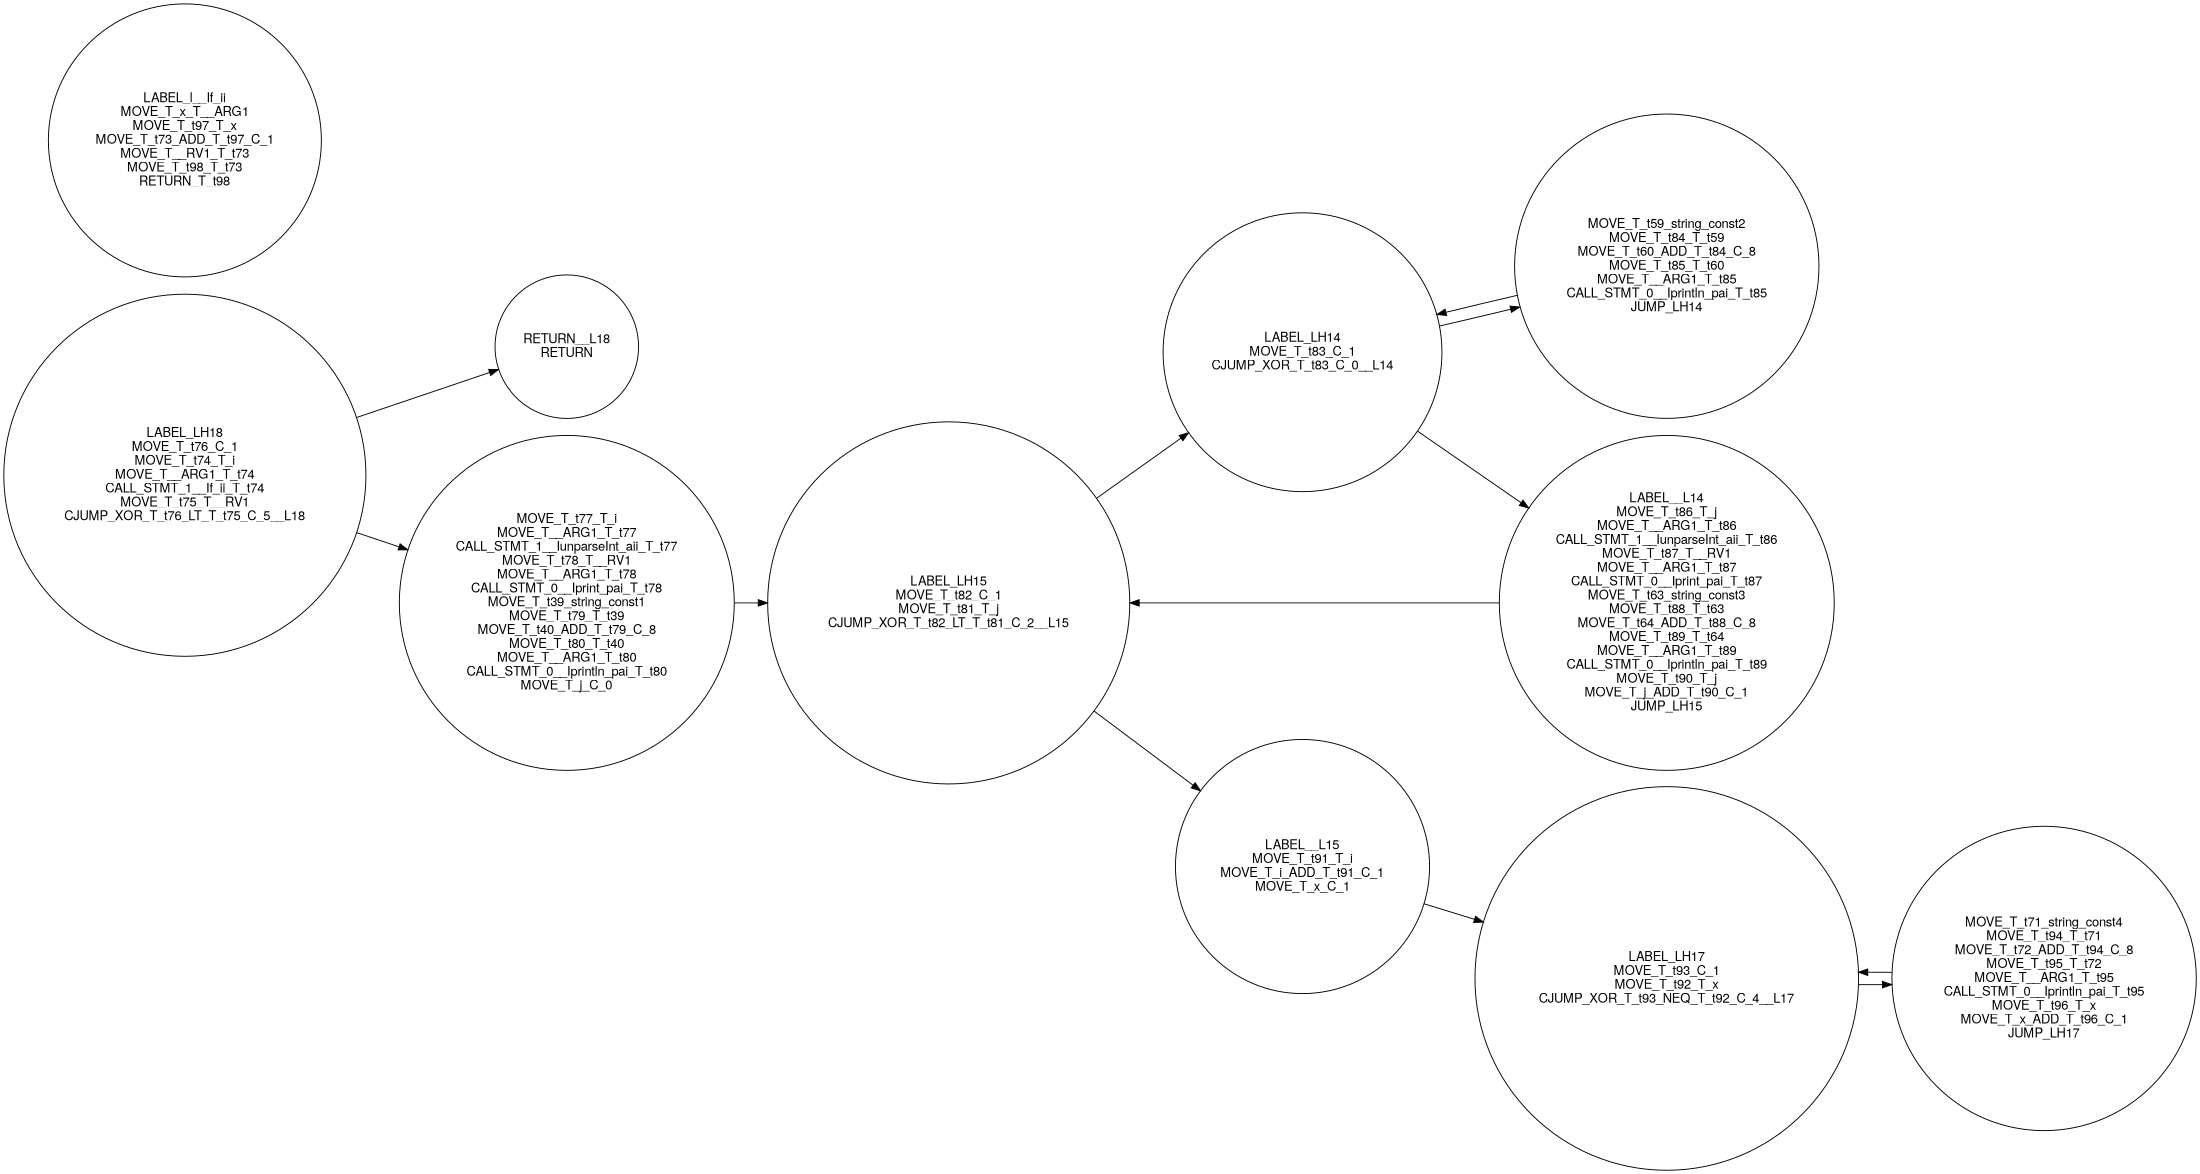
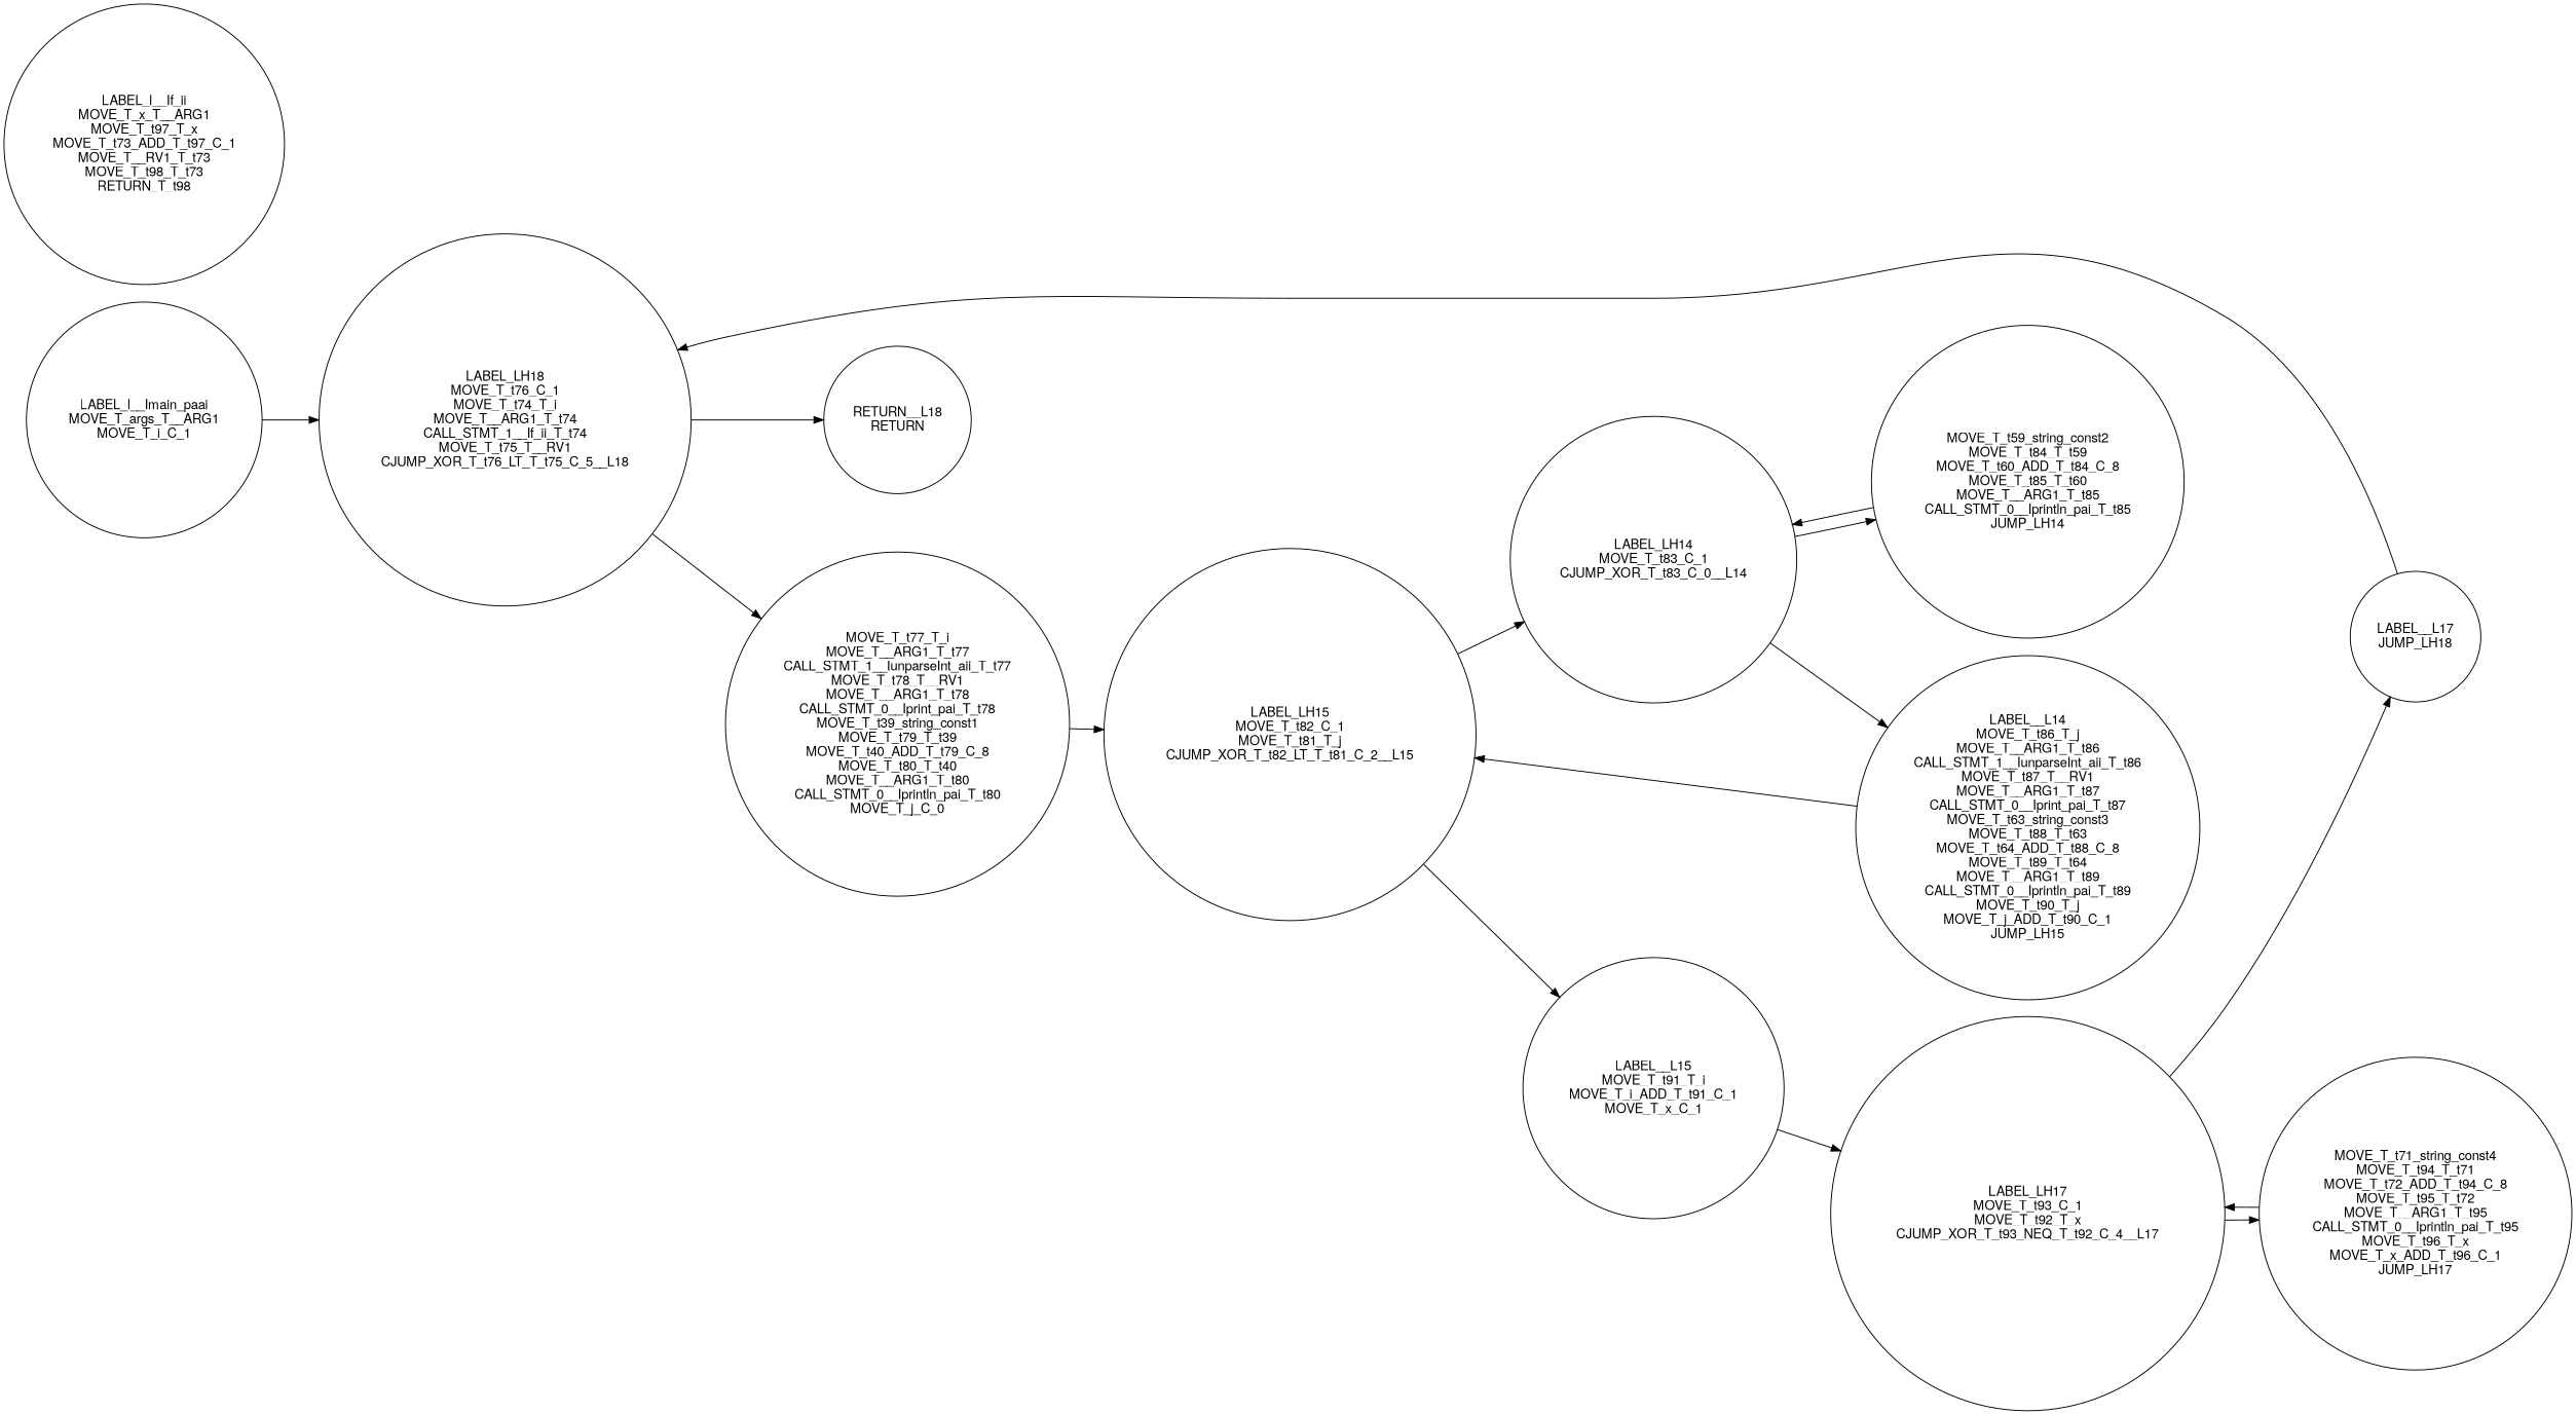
  digraph {
    fontname="Helvetica,Arial,sans-serif"
    rankdir=LR
    node [fontname="Helvetica,Arial,sans-serif" shape=circle]
    edge [fontname="Helvetica,Arial,sans-serif"]
    n1 [label="RETURN__L18\nRETURN\n"]
    n2 [label="LABEL_LH15\nMOVE_T_t82_C_1\nMOVE_T_t81_T_j\nCJUMP_XOR_T_t82_LT_T_t81_C_2__L15\n"]
    n3 [label="LABEL_LH14\nMOVE_T_t83_C_1\nCJUMP_XOR_T_t83_C_0__L14\n"]
    n4 [label="LABEL__L15\nMOVE_T_t91_T_i\nMOVE_T_i_ADD_T_t91_C_1\nMOVE_T_x_C_1\n"]
    n5 [label="MOVE_T_t59_string_const2\nMOVE_T_t84_T_t59\nMOVE_T_t60_ADD_T_t84_C_8\nMOVE_T_t85_T_t60\nMOVE_T__ARG1_T_t85\nCALL_STMT_0__Iprintln_pai_T_t85\nJUMP_LH14\n"]
    n6 [label="LABEL__L14\nMOVE_T_t86_T_j\nMOVE_T__ARG1_T_t86\nCALL_STMT_1__IunparseInt_aii_T_t86\nMOVE_T_t87_T__RV1\nMOVE_T__ARG1_T_t87\nCALL_STMT_0__Iprint_pai_T_t87\nMOVE_T_t63_string_const3\nMOVE_T_t88_T_t63\nMOVE_T_t64_ADD_T_t88_C_8\nMOVE_T_t89_T_t64\nMOVE_T__ARG1_T_t89\nCALL_STMT_0__Iprintln_pai_T_t89\nMOVE_T_t90_T_j\nMOVE_T_j_ADD_T_t90_C_1\nJUMP_LH15\n"]
    n7 [label="LABEL_LH17\nMOVE_T_t93_C_1\nMOVE_T_t92_T_x\nCJUMP_XOR_T_t93_NEQ_T_t92_C_4__L17\n"]
    n8 [label="MOVE_T_t71_string_const4\nMOVE_T_t94_T_t71\nMOVE_T_t72_ADD_T_t94_C_8\nMOVE_T_t95_T_t72\nMOVE_T__ARG1_T_t95\nCALL_STMT_0__Iprintln_pai_T_t95\nMOVE_T_t96_T_x\nMOVE_T_x_ADD_T_t96_C_1\nJUMP_LH17\n"]
+   n9 [label="LABEL__L17\nJUMP_LH18\n"]
    n10 [label="LABEL_LH18\nMOVE_T_t76_C_1\nMOVE_T_t74_T_i\nMOVE_T__ARG1_T_t74\nCALL_STMT_1__If_ii_T_t74\nMOVE_T_t75_T__RV1\nCJUMP_XOR_T_t76_LT_T_t75_C_5__L18\n"]
    n11 [label="MOVE_T_t77_T_i\nMOVE_T__ARG1_T_t77\nCALL_STMT_1__IunparseInt_aii_T_t77\nMOVE_T_t78_T__RV1\nMOVE_T__ARG1_T_t78\nCALL_STMT_0__Iprint_pai_T_t78\nMOVE_T_t39_string_const1\nMOVE_T_t79_T_t39\nMOVE_T_t40_ADD_T_t79_C_8\nMOVE_T_t80_T_t40\nMOVE_T__ARG1_T_t80\nCALL_STMT_0__Iprintln_pai_T_t80\nMOVE_T_j_C_0\n"]
    n12 [label="LABEL_l__If_ii\nMOVE_T_x_T__ARG1\nMOVE_T_t97_T_x\nMOVE_T_t73_ADD_T_t97_C_1\nMOVE_T__RV1_T_t73\nMOVE_T_t98_T_t73\nRETURN_T_t98\n"]
+   n13 [label="LABEL_l__Imain_paai\nMOVE_T_args_T__ARG1\nMOVE_T_i_C_1\n"]
    n2 -> n3
    n2 -> n4
    n3 -> n5
    n3 -> n6
    n4 -> n7
    n5 -> n3
    n6 -> n2
    n7 -> n8
+   n7 -> n9
    n8 -> n7
+   n9 -> n10
    n10 -> n1
    n10 -> n11
    n11 -> n2
+   n13 -> n10
  }
